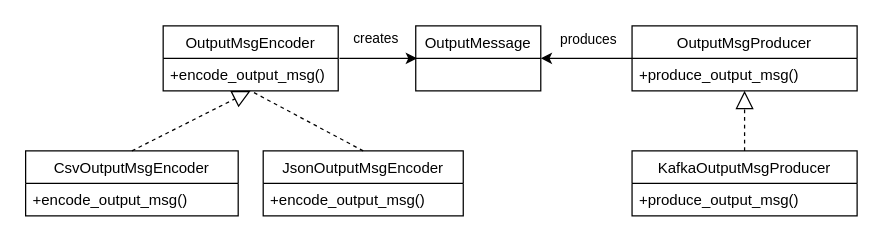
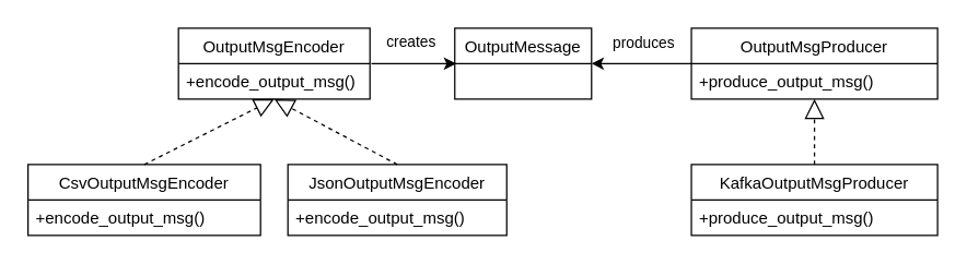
  <mxCell id="0" />
  <mxCell id="1" parent="0" />
  <mxCell id="2" value="creates" style="edgeStyle=orthogonalEdgeStyle;rounded=0;orthogonalLoop=1;jettySize=auto;html=1;exitX=1;exitY=0.5;exitDx=0;exitDy=0;entryX=0;entryY=0.5;entryDx=0;entryDy=0;" parent="1" edge="1"><mxGeometry x="-0.065" y="16" relative="1" as="geometry"><mxPoint x="271" y="46" as="sourcePoint" /><mxPoint x="333" y="46" as="targetPoint" /><mxPoint as="offset" /></mxGeometry></mxCell>
  <mxCell id="3" value="OutputMsgEncoder" style="swimlane;fontStyle=0;childLayout=stackLayout;horizontal=1;startSize=26;fillColor=none;horizontalStack=0;resizeParent=1;resizeParentMax=0;resizeLast=0;collapsible=1;marginBottom=0;" parent="1" vertex="1"><mxGeometry x="130" y="20" width="140" height="52" as="geometry" /></mxCell>
  <mxCell id="4" value="+encode_output_msg()" style="text;strokeColor=none;fillColor=none;align=left;verticalAlign=top;spacingLeft=4;spacingRight=4;overflow=hidden;rotatable=0;points=[[0,0.5],[1,0.5]];portConstraint=eastwest;" parent="3" vertex="1"><mxGeometry y="26" width="140" height="26" as="geometry" /></mxCell>
  <mxCell id="5" value="OutputMessage" style="swimlane;fontStyle=0;childLayout=stackLayout;horizontal=1;startSize=26;fillColor=none;horizontalStack=0;resizeParent=1;resizeParentMax=0;resizeLast=0;collapsible=1;marginBottom=0;" parent="1" vertex="1"><mxGeometry x="332" y="20" width="100" height="52" as="geometry" /></mxCell>
  <mxCell id="6" style="edgeStyle=orthogonalEdgeStyle;rounded=0;orthogonalLoop=1;jettySize=auto;html=1;exitX=0;exitY=0.5;exitDx=0;exitDy=0;entryX=1;entryY=0.5;entryDx=0;entryDy=0;" parent="1" source="8" target="5" edge="1"><mxGeometry relative="1" as="geometry" /></mxCell>
  <mxCell id="7" value="produces" style="edgeLabel;html=1;align=center;verticalAlign=middle;resizable=0;points=[];" parent="6" vertex="1" connectable="0"><mxGeometry x="-0.125" relative="1" as="geometry"><mxPoint x="-4" y="-16" as="offset" /></mxGeometry></mxCell>
  <mxCell id="8" value="OutputMsgProducer" style="swimlane;fontStyle=0;childLayout=stackLayout;horizontal=1;startSize=26;fillColor=none;horizontalStack=0;resizeParent=1;resizeParentMax=0;resizeLast=0;collapsible=1;marginBottom=0;" parent="1" vertex="1"><mxGeometry x="505" y="20" width="180" height="52" as="geometry" /></mxCell>
  <mxCell id="9" value="+produce_output_msg()" style="text;strokeColor=none;fillColor=none;align=left;verticalAlign=top;spacingLeft=4;spacingRight=4;overflow=hidden;rotatable=0;points=[[0,0.5],[1,0.5]];portConstraint=eastwest;" parent="8" vertex="1"><mxGeometry y="26" width="180" height="26" as="geometry" /></mxCell>
  <mxCell id="10" value="KafkaOutputMsgProducer" style="swimlane;fontStyle=0;childLayout=stackLayout;horizontal=1;startSize=26;fillColor=none;horizontalStack=0;resizeParent=1;resizeParentMax=0;resizeLast=0;collapsible=1;marginBottom=0;" parent="1" vertex="1"><mxGeometry x="505" y="120" width="180" height="52" as="geometry" /></mxCell>
  <mxCell id="11" value="+produce_output_msg()" style="text;strokeColor=none;fillColor=none;align=left;verticalAlign=top;spacingLeft=4;spacingRight=4;overflow=hidden;rotatable=0;points=[[0,0.5],[1,0.5]];portConstraint=eastwest;" parent="10" vertex="1"><mxGeometry y="26" width="180" height="26" as="geometry" /></mxCell>
  <mxCell id="12" value="CsvOutputMsgEncoder" style="swimlane;fontStyle=0;childLayout=stackLayout;horizontal=1;startSize=26;fillColor=none;horizontalStack=0;resizeParent=1;resizeParentMax=0;resizeLast=0;collapsible=1;marginBottom=0;" parent="1" vertex="1"><mxGeometry x="20" y="120" width="170" height="52" as="geometry" /></mxCell>
  <mxCell id="13" value="+encode_output_msg()" style="text;strokeColor=none;fillColor=none;align=left;verticalAlign=top;spacingLeft=4;spacingRight=4;overflow=hidden;rotatable=0;points=[[0,0.5],[1,0.5]];portConstraint=eastwest;" parent="12" vertex="1"><mxGeometry y="26" width="170" height="26" as="geometry" /></mxCell>
  <mxCell id="14" value="JsonOutputMsgEncoder" style="swimlane;fontStyle=0;childLayout=stackLayout;horizontal=1;startSize=26;fillColor=none;horizontalStack=0;resizeParent=1;resizeParentMax=0;resizeLast=0;collapsible=1;marginBottom=0;" parent="1" vertex="1"><mxGeometry x="210" y="120" width="160" height="52" as="geometry" /></mxCell>
  <mxCell id="15" value="+encode_output_msg()" style="text;strokeColor=none;fillColor=none;align=left;verticalAlign=top;spacingLeft=4;spacingRight=4;overflow=hidden;rotatable=0;points=[[0,0.5],[1,0.5]];portConstraint=eastwest;" parent="14" vertex="1"><mxGeometry y="26" width="160" height="26" as="geometry" /></mxCell>
  <mxCell id="16" value="" style="endArrow=block;dashed=1;endFill=0;endSize=12;html=1;rounded=0;entryX=0.5;entryY=1;entryDx=0;entryDy=0;exitX=0.5;exitY=0;exitDx=0;exitDy=0;" parent="1" source="12" target="3" edge="1"><mxGeometry width="160" relative="1" as="geometry"><mxPoint x="280" y="220" as="sourcePoint" /><mxPoint x="440" y="220" as="targetPoint" /></mxGeometry></mxCell>
- <mxCell id="17" value="" style="endArrow=none;dashed=1;endFill=0;endSize=12;html=1;rounded=0;exitX=0.5;exitY=0;exitDx=0;exitDy=0;entryX=0.5;entryY=1;entryDx=0;entryDy=0;" parent="1" source="14" target="3" edge="1"><mxGeometry width="160" relative="1" as="geometry"><mxPoint x="280" y="220" as="sourcePoint" /><mxPoint x="210" y="90" as="targetPoint" /></mxGeometry></mxCell>
+ <mxCell id="17" value="" style="endArrow=block;dashed=1;endFill=0;endSize=12;html=1;rounded=0;exitX=0.5;exitY=0;exitDx=0;exitDy=0;entryX=0.5;entryY=1;entryDx=0;entryDy=0;" parent="1" source="14" target="3" edge="1"><mxGeometry width="160" relative="1" as="geometry"><mxPoint x="280" y="220" as="sourcePoint" /><mxPoint x="210" y="90" as="targetPoint" /></mxGeometry></mxCell>
  <mxCell id="18" value="" style="endArrow=block;dashed=1;endFill=0;endSize=12;html=1;rounded=0;entryX=0.5;entryY=1;entryDx=0;entryDy=0;exitX=0.5;exitY=0;exitDx=0;exitDy=0;" parent="1" source="10" target="8" edge="1"><mxGeometry width="160" relative="1" as="geometry"><mxPoint x="280" y="220" as="sourcePoint" /><mxPoint x="440" y="220" as="targetPoint" /></mxGeometry></mxCell>
